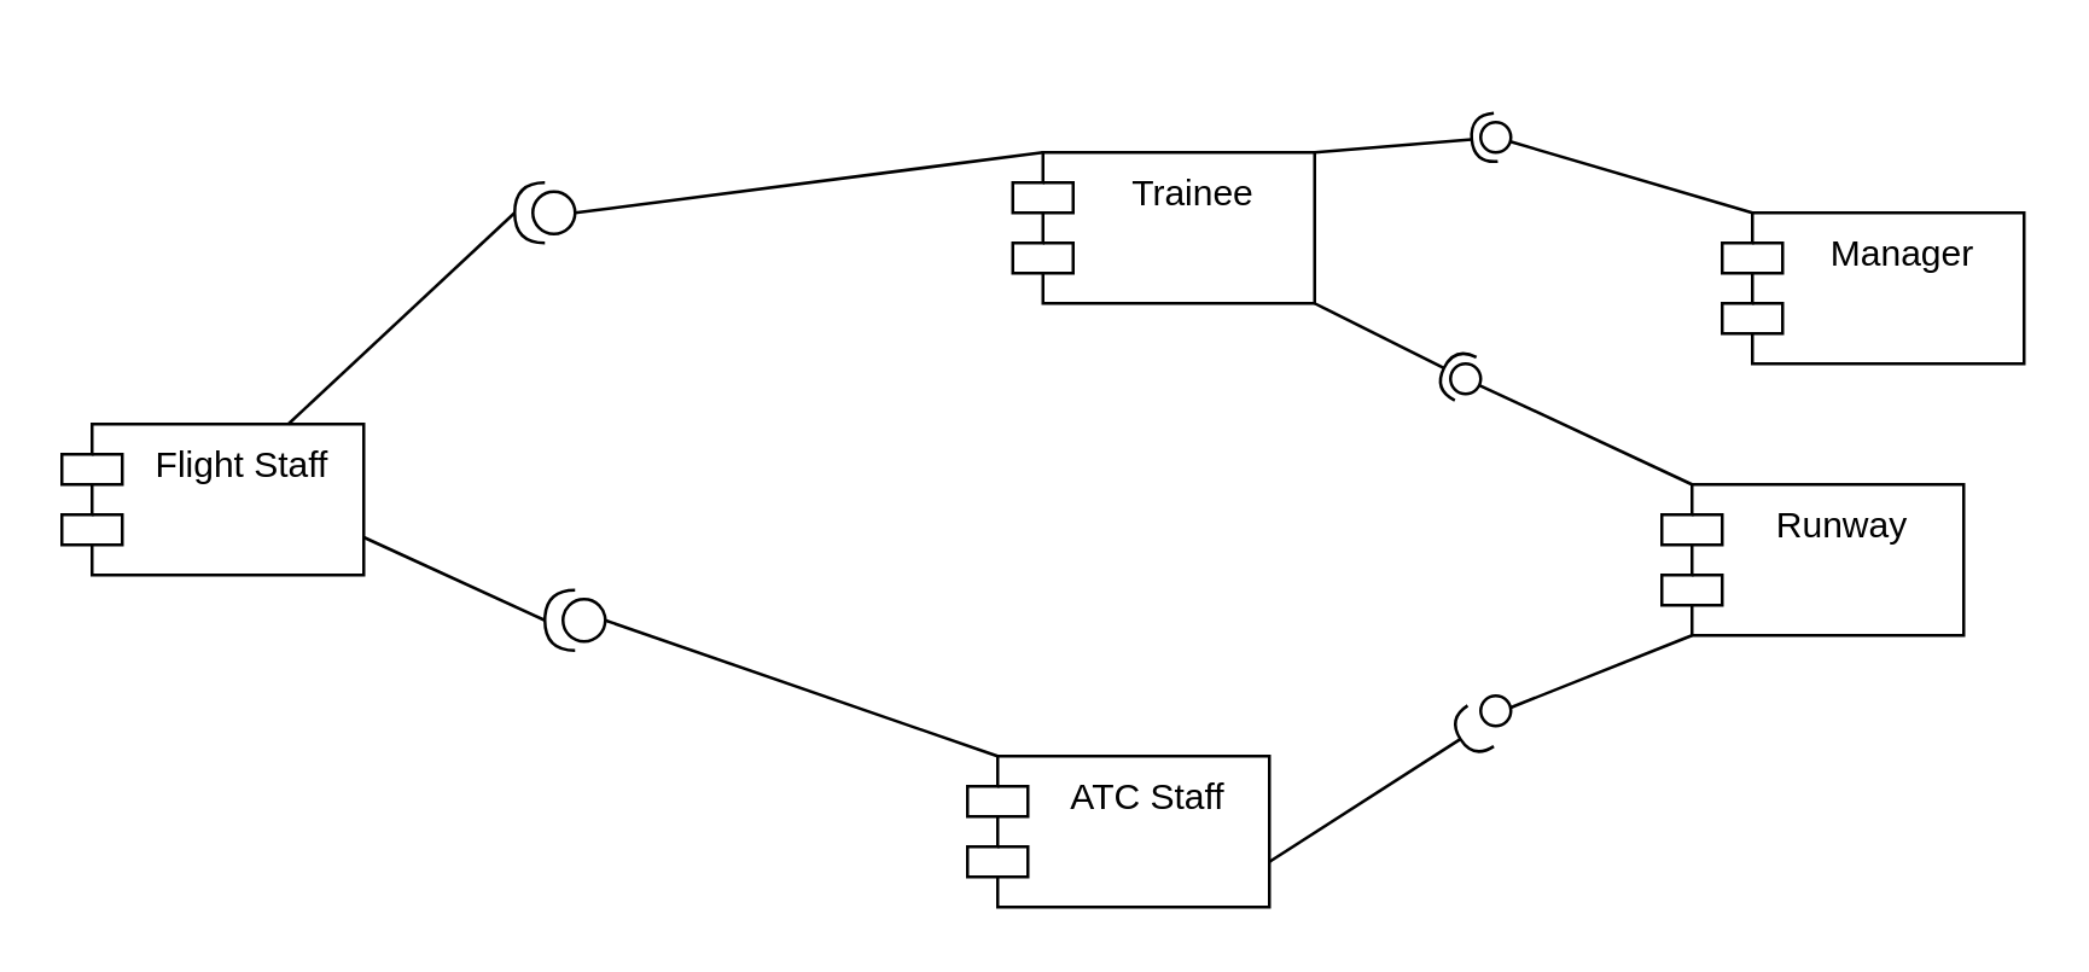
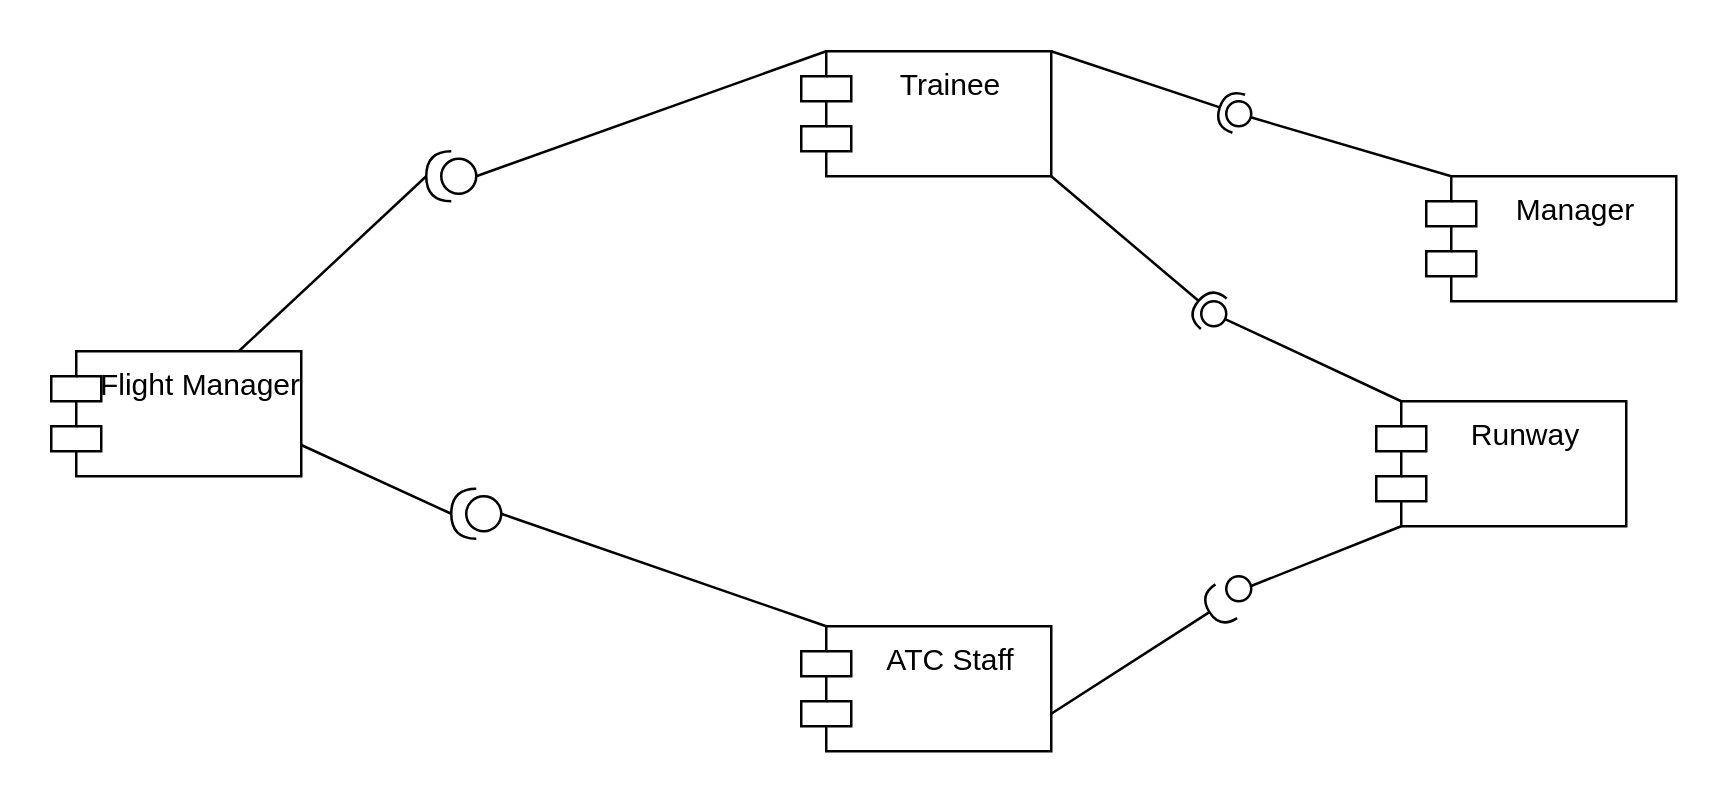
  <mxCell id="0" />
  <mxCell id="1" parent="0" />
- <mxCell id="2" value="Flight Staff" style="shape=module;align=left;spacingLeft=20;align=center;verticalAlign=top;" vertex="1" parent="1"><mxGeometry x="20" y="140" width="100" height="50" as="geometry" /></mxCell>
- <mxCell id="3" value="Trainee" style="shape=module;align=left;spacingLeft=20;align=center;verticalAlign=top;" vertex="1" parent="1"><mxGeometry x="335" y="50" width="100" height="50" as="geometry" /></mxCell>
+ <mxCell id="2" value="Flight Manager" style="shape=module;align=left;spacingLeft=20;align=center;verticalAlign=top;" vertex="1" parent="1"><mxGeometry x="20" y="140" width="100" height="50" as="geometry" /></mxCell>
+ <mxCell id="3" value="Trainee" style="shape=module;align=left;spacingLeft=20;align=center;verticalAlign=top;" vertex="1" parent="1"><mxGeometry x="320" y="20" width="100" height="50" as="geometry" /></mxCell>
  <mxCell id="4" value="ATC Staff" style="shape=module;align=left;spacingLeft=20;align=center;verticalAlign=top;" vertex="1" parent="1"><mxGeometry x="320" y="250" width="100" height="50" as="geometry" /></mxCell>
  <mxCell id="5" value="Manager" style="shape=module;align=left;spacingLeft=20;align=center;verticalAlign=top;" vertex="1" parent="1"><mxGeometry x="570" y="70" width="100" height="50" as="geometry" /></mxCell>
  <mxCell id="6" value="Runway" style="shape=module;align=left;spacingLeft=20;align=center;verticalAlign=top;" vertex="1" parent="1"><mxGeometry x="550" y="160" width="100" height="50" as="geometry" /></mxCell>
  <mxCell id="7" value="" style="shape=providedRequiredInterface;html=1;verticalLabelPosition=bottom;sketch=0;direction=west;" vertex="1" parent="1"><mxGeometry x="170" y="60" width="20" height="20" as="geometry" /></mxCell>
  <mxCell id="8" value="" style="rounded=0;orthogonalLoop=1;jettySize=auto;html=1;endArrow=none;endFill=0;sketch=0;sourcePerimeterSpacing=0;targetPerimeterSpacing=0;exitX=0;exitY=0;exitDx=10;exitDy=0;exitPerimeter=0;" edge="1" target="10" parent="1" source="5"><mxGeometry relative="1" as="geometry"><mxPoint x="600" y="60" as="sourcePoint" /></mxGeometry></mxCell>
  <mxCell id="9" value="" style="rounded=0;orthogonalLoop=1;jettySize=auto;html=1;endArrow=halfCircle;endFill=0;entryX=0.5;entryY=0.5;endSize=6;strokeWidth=1;sketch=0;exitX=1;exitY=0;exitDx=0;exitDy=0;" edge="1" target="10" parent="1" source="3"><mxGeometry relative="1" as="geometry"><mxPoint x="370" y="105" as="sourcePoint" /></mxGeometry></mxCell>
  <mxCell id="10" value="" style="ellipse;whiteSpace=wrap;html=1;align=center;aspect=fixed;resizable=0;points=[];outlineConnect=0;sketch=0;" vertex="1" parent="1"><mxGeometry x="490" y="40" width="10" height="10" as="geometry" /></mxCell>
  <mxCell id="11" value="" style="endArrow=none;html=1;rounded=0;exitX=0.75;exitY=0;exitDx=0;exitDy=0;entryX=1;entryY=0.5;entryDx=0;entryDy=0;entryPerimeter=0;" edge="1" parent="1" source="2" target="7"><mxGeometry width="50" height="50" relative="1" as="geometry"><mxPoint x="330" y="130" as="sourcePoint" /><mxPoint x="380" y="80" as="targetPoint" /></mxGeometry></mxCell>
  <mxCell id="12" value="" style="endArrow=none;html=1;rounded=0;exitX=0;exitY=0.5;exitDx=0;exitDy=0;exitPerimeter=0;entryX=0;entryY=0;entryDx=10;entryDy=0;entryPerimeter=0;" edge="1" parent="1" source="7" target="3"><mxGeometry width="50" height="50" relative="1" as="geometry"><mxPoint x="330" y="130" as="sourcePoint" /><mxPoint x="380" y="80" as="targetPoint" /></mxGeometry></mxCell>
  <mxCell id="13" value="" style="rounded=0;orthogonalLoop=1;jettySize=auto;html=1;endArrow=none;endFill=0;sketch=0;sourcePerimeterSpacing=0;targetPerimeterSpacing=0;exitX=0;exitY=0;exitDx=10;exitDy=0;exitPerimeter=0;" edge="1" parent="1" target="15" source="6"><mxGeometry relative="1" as="geometry"><mxPoint x="590" y="80" as="sourcePoint" /></mxGeometry></mxCell>
  <mxCell id="14" value="" style="rounded=0;orthogonalLoop=1;jettySize=auto;html=1;endArrow=halfCircle;endFill=0;entryX=0.5;entryY=0.5;endSize=6;strokeWidth=1;sketch=0;exitX=1;exitY=1;exitDx=0;exitDy=0;" edge="1" parent="1" target="15" source="3"><mxGeometry relative="1" as="geometry"><mxPoint x="430" y="30" as="sourcePoint" /></mxGeometry></mxCell>
  <mxCell id="15" value="" style="ellipse;whiteSpace=wrap;html=1;align=center;aspect=fixed;resizable=0;points=[];outlineConnect=0;sketch=0;" vertex="1" parent="1"><mxGeometry x="480" y="120" width="10" height="10" as="geometry" /></mxCell>
  <mxCell id="16" value="" style="rounded=0;orthogonalLoop=1;jettySize=auto;html=1;endArrow=none;endFill=0;sketch=0;sourcePerimeterSpacing=0;targetPerimeterSpacing=0;exitX=0;exitY=1;exitDx=10;exitDy=0;exitPerimeter=0;entryX=0.92;entryY=0.42;entryDx=0;entryDy=0;entryPerimeter=0;" edge="1" parent="1" target="18" source="6"><mxGeometry relative="1" as="geometry"><mxPoint x="580" y="240" as="sourcePoint" /><mxPoint x="490" y="240" as="targetPoint" /></mxGeometry></mxCell>
  <mxCell id="17" value="" style="rounded=0;orthogonalLoop=1;jettySize=auto;html=1;endArrow=halfCircle;endFill=0;endSize=6;strokeWidth=1;sketch=0;exitX=1;exitY=0.5;exitDx=0;exitDy=0;" edge="1" parent="1"><mxGeometry relative="1" as="geometry"><mxPoint x="420" y="285" as="sourcePoint" /><mxPoint x="490" y="240" as="targetPoint" /></mxGeometry></mxCell>
  <mxCell id="18" value="" style="ellipse;whiteSpace=wrap;html=1;align=center;aspect=fixed;resizable=0;points=[];outlineConnect=0;sketch=0;" vertex="1" parent="1"><mxGeometry x="490" y="230" width="10" height="10" as="geometry" /></mxCell>
  <mxCell id="19" value="" style="shape=providedRequiredInterface;html=1;verticalLabelPosition=bottom;sketch=0;direction=west;" vertex="1" parent="1"><mxGeometry x="180" y="195" width="20" height="20" as="geometry" /></mxCell>
  <mxCell id="20" value="" style="endArrow=none;html=1;rounded=0;exitX=1;exitY=0.75;exitDx=0;exitDy=0;entryX=1;entryY=0.5;entryDx=0;entryDy=0;entryPerimeter=0;" edge="1" parent="1" target="19" source="2"><mxGeometry width="50" height="50" relative="1" as="geometry"><mxPoint x="105" y="150" as="sourcePoint" /><mxPoint x="390" y="90" as="targetPoint" /></mxGeometry></mxCell>
  <mxCell id="21" value="" style="endArrow=none;html=1;rounded=0;entryX=0;entryY=0;entryDx=10;entryDy=0;entryPerimeter=0;exitX=0;exitY=0.5;exitDx=0;exitDy=0;exitPerimeter=0;" edge="1" parent="1" source="19" target="4"><mxGeometry width="50" height="50" relative="1" as="geometry"><mxPoint x="200" y="80" as="sourcePoint" /><mxPoint x="340" y="30" as="targetPoint" /></mxGeometry></mxCell>
